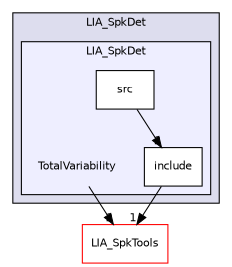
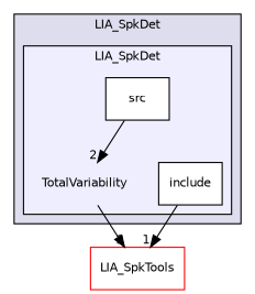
  digraph {
    compound=true
    node [fontname=Helvetica fontsize=10 shape=box color=black fillcolor=white style=filled]
    edge [headlabel=2 labeldistance=1.5 labelfontname=Helvetica labelfontsize=10]
    n1 [label=TotalVariability shape=plaintext color="" fillcolor="" style=""]
    n2 [label=include]
    n3 [label=src]
    n4 [color=red label=LIA_SpkTools]
    subgraph cluster_1 {
      bgcolor="#ddddee"
      fontname=Helvetica
      fontsize=10
      label=LIA_SpkDet
      pencolor=black
      subgraph cluster_2 {
        bgcolor="#eeeeff"
        fontname=Helvetica
        fontsize=10
        label=LIA_SpkDet
        pencolor=black
        n1
        n2
        n3
      }
    }
    n1 -> n4
    n2 -> n4 [headlabel=1]
-   n3 -> n2
+   n3 -> n1
  }
